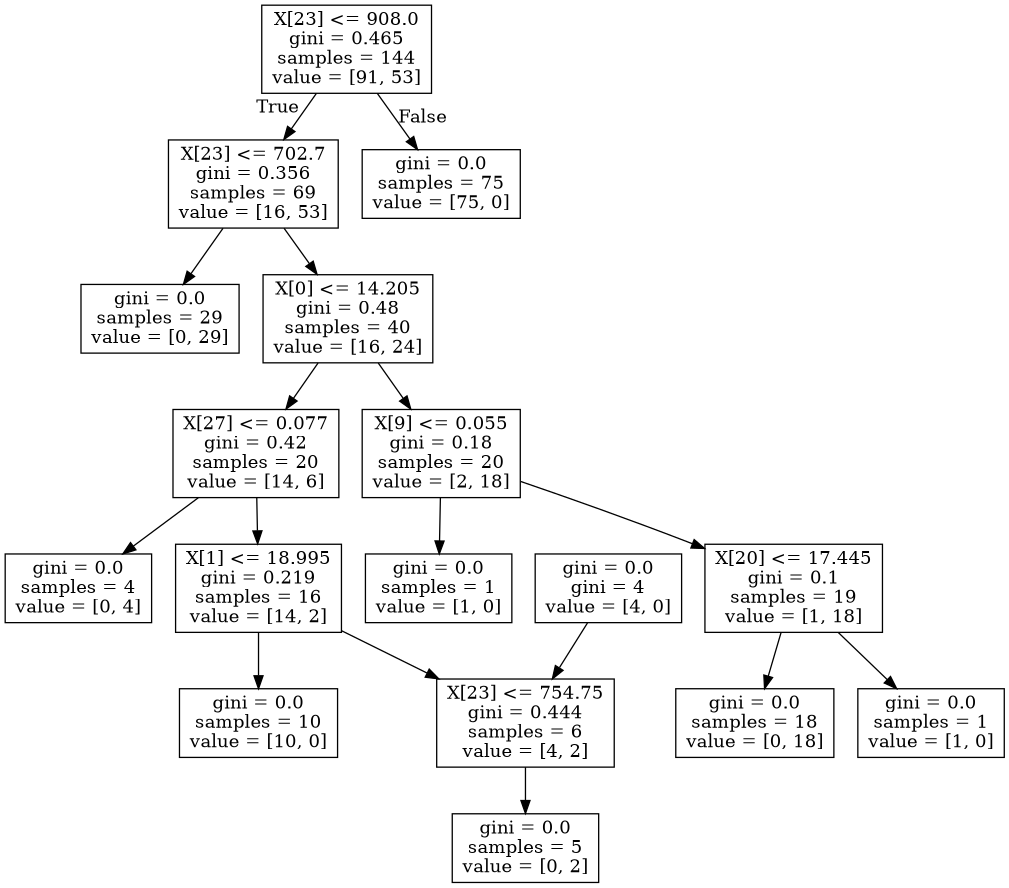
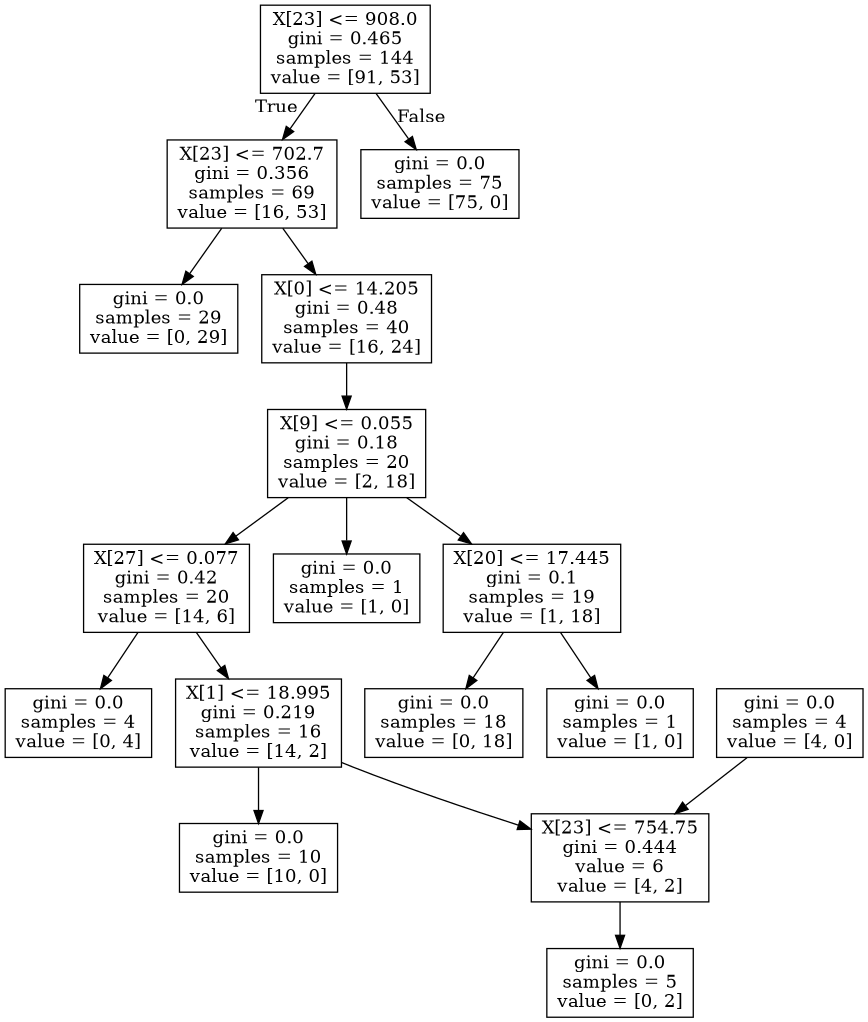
  digraph {
    node [shape=box]
    n1 [label="X[23] <= 908.0\ngini = 0.465\nsamples = 144\nvalue = [91, 53]"]
    n2 [label="X[23] <= 702.7\ngini = 0.356\nsamples = 69\nvalue = [16, 53]"]
    n3 [label="gini = 0.0\nsamples = 75\nvalue = [75, 0]"]
    n4 [label="gini = 0.0\nsamples = 29\nvalue = [0, 29]"]
    n5 [label="X[0] <= 14.205\ngini = 0.48\nsamples = 40\nvalue = [16, 24]"]
    n6 [label="X[27] <= 0.077\ngini = 0.42\nsamples = 20\nvalue = [14, 6]"]
    n7 [label="X[9] <= 0.055\ngini = 0.18\nsamples = 20\nvalue = [2, 18]"]
    n8 [label="gini = 0.0\nsamples = 4\nvalue = [0, 4]"]
    n9 [label="X[1] <= 18.995\ngini = 0.219\nsamples = 16\nvalue = [14, 2]"]
    n10 [label="gini = 0.0\nsamples = 1\nvalue = [1, 0]"]
    n11 [label="X[20] <= 17.445\ngini = 0.1\nsamples = 19\nvalue = [1, 18]"]
-   n12 [label="X[23] <= 754.75\ngini = 0.444\nsamples = 6\nvalue = [4, 2]"]
+   n12 [label="X[23] <= 754.75\ngini = 0.444\nvalue = 6\nvalue = [4, 2]"]
    n13 [label="gini = 0.0\nsamples = 10\nvalue = [10, 0]"]
    n14 [label="gini = 0.0\nsamples = 5\nvalue = [0, 2]"]
-   n15 [label="gini = 0.0\ngini = 4\nvalue = [4, 0]"]
+   n15 [label="gini = 0.0\nsamples = 4\nvalue = [4, 0]"]
    n16 [label="gini = 0.0\nsamples = 18\nvalue = [0, 18]"]
    n17 [label="gini = 0.0\nsamples = 1\nvalue = [1, 0]"]
    n1 -> n2 [headlabel=True labelangle=45 labeldistance=2.5]
    n1 -> n3 [headlabel=False labelangle=-45 labeldistance=2.5]
    n2 -> n4
    n2 -> n5
-   n5 -> n6
+   n7 -> n6
    n5 -> n7
    n6 -> n8
    n6 -> n9
    n7 -> n10
    n7 -> n11
    n9 -> n12
    n9 -> n13
    n11 -> n16
    n11 -> n17
    n12 -> n14
    n15 -> n12
  }
